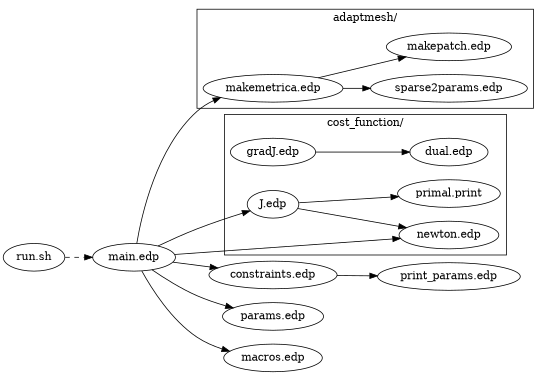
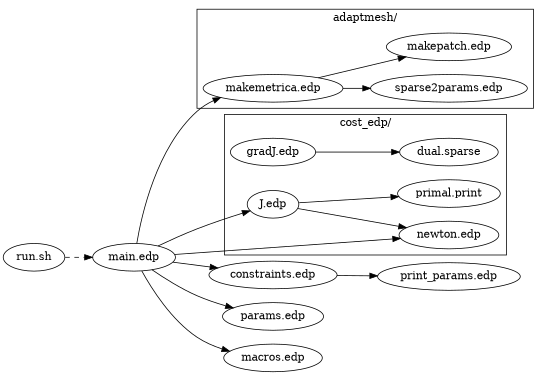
  digraph {
    rankdir=LR
    edge [style=normal]
    "makemetrica.edp"
    n2 [label="sparse2params.edp"]
    "makepatch.edp"
    "J.edp"
    n5 [label="primal.print"]
    "newton.edp"
    "gradJ.edp"
-   "dual.edp"
+   "dual.edp" [label="dual.sparse"]
    "run.sh"
    "main.edp"
    "constraints.edp"
    "params.edp"
    "macros.edp"
    "print_params.edp"
    subgraph cluster_1 {
      label="adaptmesh/"
      "makemetrica.edp"
      n2
      "makepatch.edp"
    }
    subgraph cluster_2 {
-     label="cost_function/"
+     label="cost_edp/"
      "J.edp"
      n5
      "newton.edp"
      "gradJ.edp"
      "dual.edp"
    }
    "makemetrica.edp" -> n2
    "makemetrica.edp" -> "makepatch.edp"
    "J.edp" -> n5
    "J.edp" -> "newton.edp"
    "gradJ.edp" -> "dual.edp"
    "run.sh" -> "main.edp" [style=dashed]
    "main.edp" -> "makemetrica.edp"
    "main.edp" -> "J.edp"
    "main.edp" -> "newton.edp"
    "main.edp" -> "constraints.edp"
    "main.edp" -> "params.edp"
    "main.edp" -> "macros.edp"
    "constraints.edp" -> "print_params.edp"
  }
